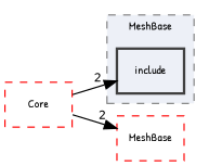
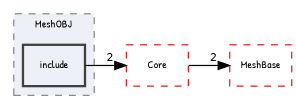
  digraph {
    compound=true
    fontname="Patrick Hand"
    rankdir=LR
    node [color=red fillcolor="#edf0f7" fontname="Patrick Hand" fontsize=10 shape=box style="dashed,"]
    edge [fontname="Patrick Hand" fontsize=10 headlabel=2 labeldistance=1.5 labelfontname=Helvetica labelfontsize=10]
    n1 [color=grey25 label=include style="filled,bold,"]
    n2 [label=Core]
    n3 [label=MeshBase]
    subgraph cluster_1 {
      bgcolor="#edf0f7"
      fontsize=10
-     label=MeshBase
+     label=MeshOBJ
      pencolor=grey50
      style="filled,dashed,"
      n1
    }
-   n2 -> n1
+   n1 -> n2
    n2 -> n3
  }
